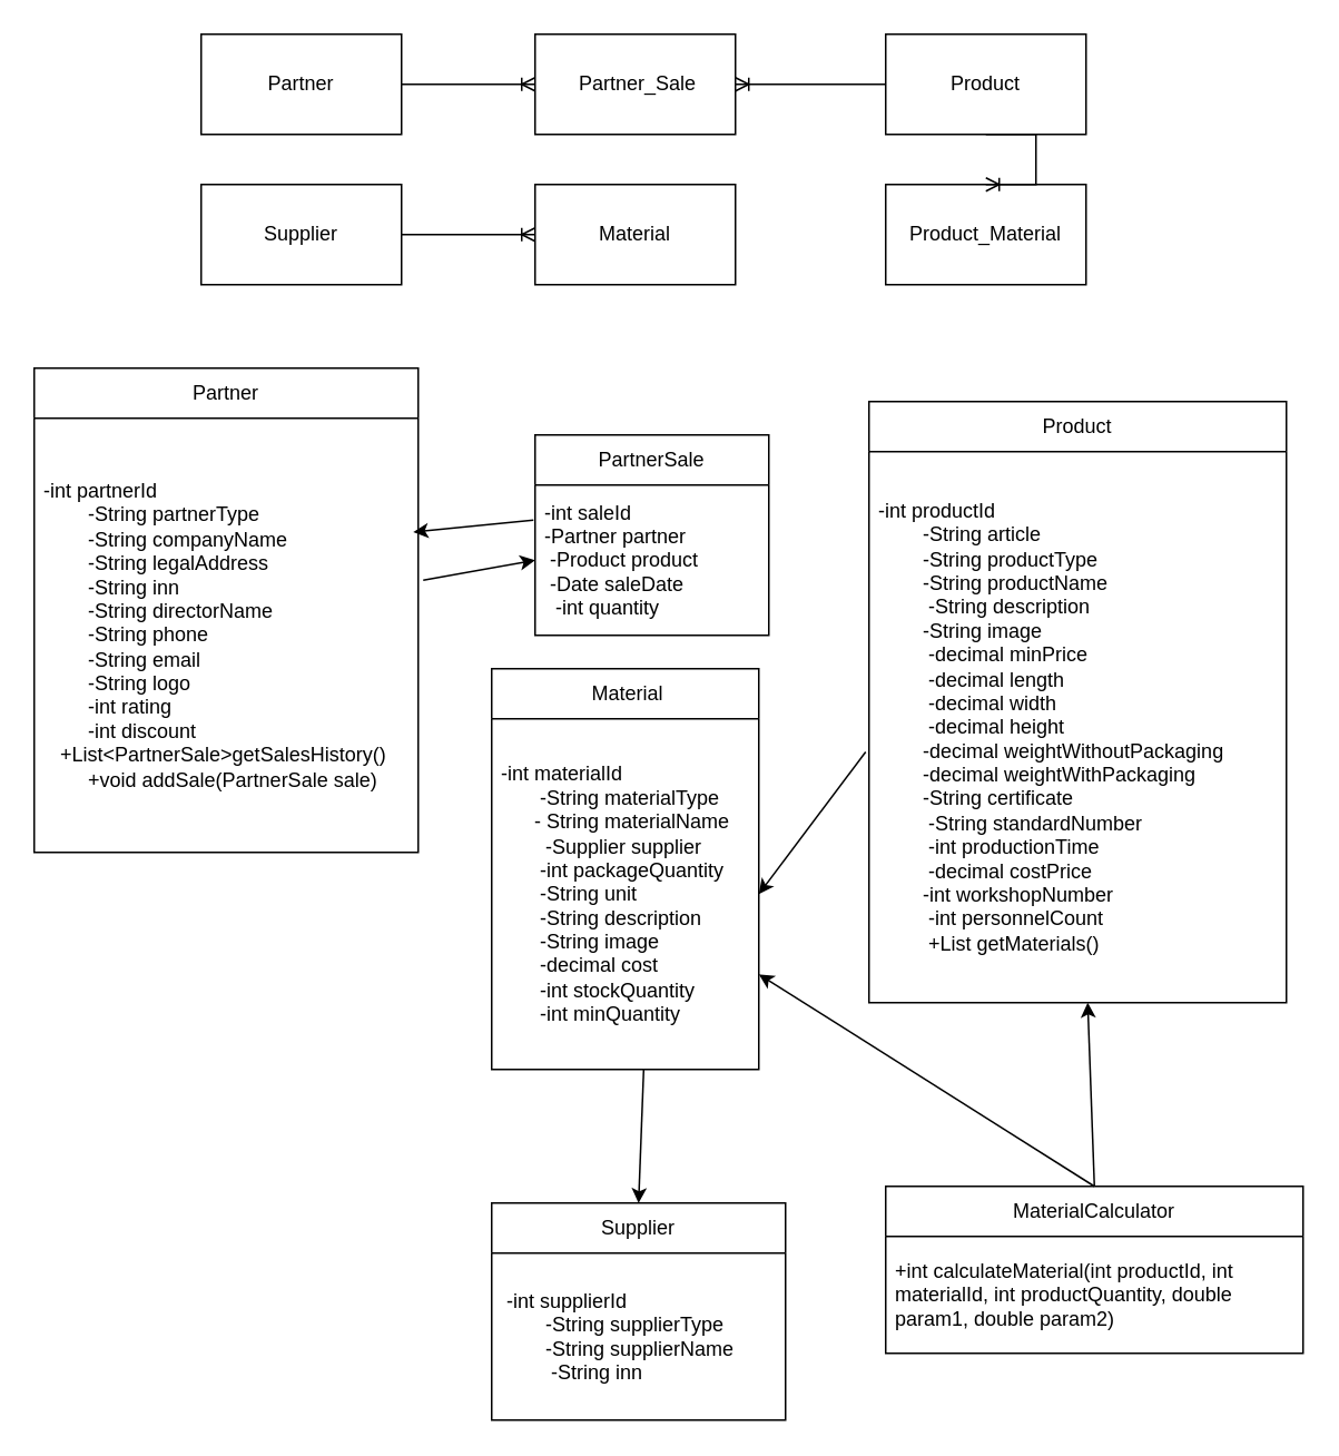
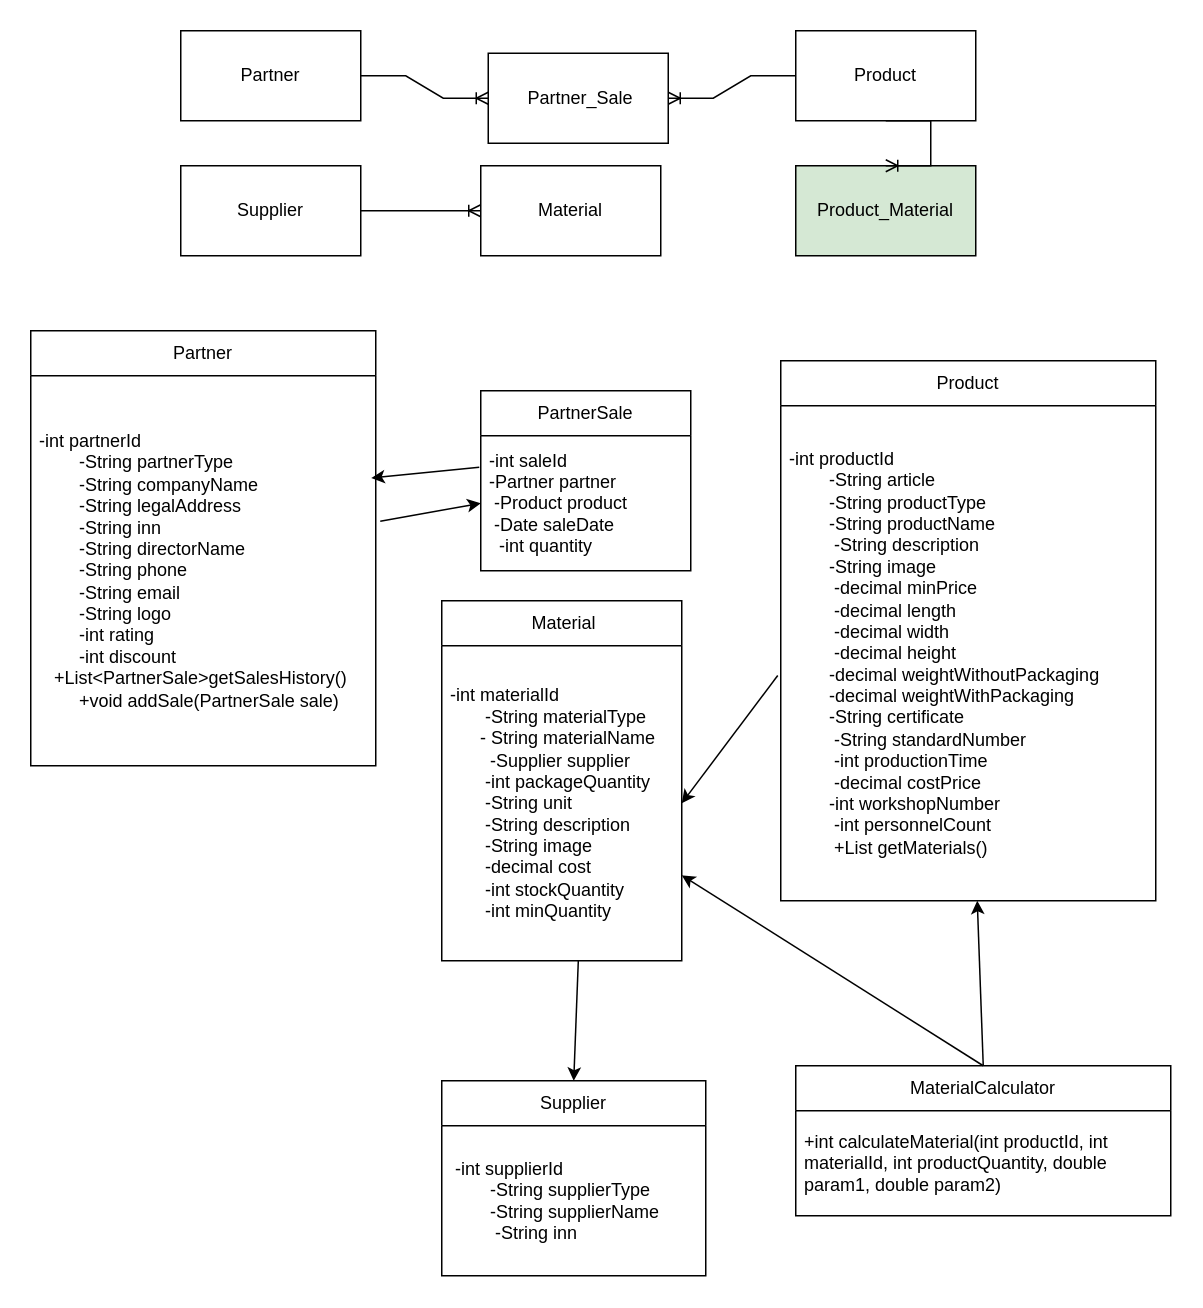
  <mxCell id="0" />
  <mxCell id="1" parent="0" />
  <mxCell id="2" value="Partner" style="rounded=0;whiteSpace=wrap;html=1;" vertex="1" parent="1"><mxGeometry x="120" y="20" width="120" height="60" as="geometry" /></mxCell>
- <mxCell id="3" value="&amp;nbsp;Partner_Sale" style="rounded=0;whiteSpace=wrap;html=1;" vertex="1" parent="1"><mxGeometry x="320" y="20" width="120" height="60" as="geometry" /></mxCell>
+ <mxCell id="3" value="&amp;nbsp;Partner_Sale" style="rounded=0;whiteSpace=wrap;html=1;" vertex="1" parent="1"><mxGeometry x="325" y="35" width="120" height="60" as="geometry" /></mxCell>
  <mxCell id="4" value="Product" style="rounded=0;whiteSpace=wrap;html=1;" vertex="1" parent="1"><mxGeometry x="530" y="20" width="120" height="60" as="geometry" /></mxCell>
- <mxCell id="5" value="Product_Material" style="rounded=0;whiteSpace=wrap;html=1;" vertex="1" parent="1"><mxGeometry x="530" y="110" width="120" height="60" as="geometry" /></mxCell>
+ <mxCell id="5" value="Product_Material" style="rounded=0;whiteSpace=wrap;html=1;fillColor=#d5e8d4;" vertex="1" parent="1"><mxGeometry x="530" y="110" width="120" height="60" as="geometry" /></mxCell>
  <mxCell id="6" value="Material" style="rounded=0;whiteSpace=wrap;html=1;" vertex="1" parent="1"><mxGeometry x="320" y="110" width="120" height="60" as="geometry" /></mxCell>
  <mxCell id="7" value="Supplier" style="rounded=0;whiteSpace=wrap;html=1;" vertex="1" parent="1"><mxGeometry x="120" y="110" width="120" height="60" as="geometry" /></mxCell>
  <mxCell id="8" value="" style="edgeStyle=entityRelationEdgeStyle;fontSize=12;html=1;endArrow=ERoneToMany;rounded=0;exitX=1;exitY=0.5;exitDx=0;exitDy=0;entryX=0;entryY=0.5;entryDx=0;entryDy=0;" edge="1" parent="1" source="2" target="3"><mxGeometry width="100" height="100" relative="1" as="geometry"><mxPoint x="290" y="450" as="sourcePoint" /><mxPoint x="390" y="350" as="targetPoint" /></mxGeometry></mxCell>
  <mxCell id="9" value="" style="edgeStyle=entityRelationEdgeStyle;fontSize=12;html=1;endArrow=ERoneToMany;rounded=0;entryX=1;entryY=0.5;entryDx=0;entryDy=0;exitX=0;exitY=0.5;exitDx=0;exitDy=0;" edge="1" parent="1" source="4" target="3"><mxGeometry width="100" height="100" relative="1" as="geometry"><mxPoint x="430" y="560" as="sourcePoint" /><mxPoint x="530" y="460" as="targetPoint" /></mxGeometry></mxCell>
  <mxCell id="10" value="" style="edgeStyle=entityRelationEdgeStyle;fontSize=12;html=1;endArrow=ERoneToMany;rounded=0;exitX=0.5;exitY=1;exitDx=0;exitDy=0;entryX=0.5;entryY=0;entryDx=0;entryDy=0;" edge="1" parent="1" source="4" target="5"><mxGeometry width="100" height="100" relative="1" as="geometry"><mxPoint x="610" y="100" as="sourcePoint" /><mxPoint x="480" y="160" as="targetPoint" /><Array as="points"><mxPoint x="610" y="160" /><mxPoint x="600" y="150" /></Array></mxGeometry></mxCell>
  <mxCell id="11" value="" style="edgeStyle=entityRelationEdgeStyle;fontSize=12;html=1;endArrow=ERoneToMany;rounded=0;entryX=0;entryY=0.5;entryDx=0;entryDy=0;exitX=1;exitY=0.5;exitDx=0;exitDy=0;" edge="1" parent="1" source="7" target="6"><mxGeometry width="100" height="100" relative="1" as="geometry"><mxPoint x="300" y="500" as="sourcePoint" /><mxPoint x="400" y="400" as="targetPoint" /></mxGeometry></mxCell>
  <mxCell id="12" value="Partner" style="swimlane;fontStyle=0;childLayout=stackLayout;horizontal=1;startSize=30;horizontalStack=0;resizeParent=1;resizeParentMax=0;resizeLast=0;collapsible=1;marginBottom=0;whiteSpace=wrap;html=1;" vertex="1" parent="1"><mxGeometry x="20" y="220" width="230" height="290" as="geometry" /></mxCell>
  <mxCell id="13" value="&lt;div&gt;-int partnerId&lt;/div&gt;&lt;div&gt;&amp;nbsp; &amp;nbsp; &amp;nbsp; &amp;nbsp; -String partnerType&lt;/div&gt;&lt;div&gt;&amp;nbsp; &amp;nbsp; &amp;nbsp; &amp;nbsp; -String companyName&lt;/div&gt;&lt;div&gt;&amp;nbsp; &amp;nbsp; &amp;nbsp; &amp;nbsp; -String legalAddress&lt;/div&gt;&lt;div&gt;&amp;nbsp; &amp;nbsp; &amp;nbsp; &amp;nbsp; -String inn&lt;/div&gt;&lt;div&gt;&amp;nbsp; &amp;nbsp; &amp;nbsp; &amp;nbsp; -String directorName&lt;/div&gt;&lt;div&gt;&amp;nbsp; &amp;nbsp; &amp;nbsp; &amp;nbsp; -String phone&lt;/div&gt;&lt;div&gt;&amp;nbsp; &amp;nbsp; &amp;nbsp; &amp;nbsp; -String email&lt;/div&gt;&lt;div&gt;&amp;nbsp; &amp;nbsp; &amp;nbsp; &amp;nbsp; -String logo&lt;/div&gt;&lt;div&gt;&amp;nbsp; &amp;nbsp; &amp;nbsp; &amp;nbsp; -int rating&lt;/div&gt;&lt;div&gt;&amp;nbsp; &amp;nbsp; &amp;nbsp; &amp;nbsp; -int discount&lt;/div&gt;&lt;div&gt;&amp;nbsp; &amp;nbsp;+List&amp;lt;PartnerSale&amp;gt;getSalesHistory()&lt;/div&gt;&lt;div&gt;&amp;nbsp; &amp;nbsp; &amp;nbsp; &amp;nbsp; +void addSale(PartnerSale sale)&lt;/div&gt;" style="text;strokeColor=none;fillColor=none;align=left;verticalAlign=middle;spacingLeft=4;spacingRight=4;overflow=hidden;points=[[0,0.5],[1,0.5]];portConstraint=eastwest;rotatable=0;whiteSpace=wrap;html=1;" vertex="1" parent="12"><mxGeometry y="30" width="230" height="260" as="geometry" /></mxCell>
  <mxCell id="14" value="PartnerSale" style="swimlane;fontStyle=0;childLayout=stackLayout;horizontal=1;startSize=30;horizontalStack=0;resizeParent=1;resizeParentMax=0;resizeLast=0;collapsible=1;marginBottom=0;whiteSpace=wrap;html=1;" vertex="1" parent="1"><mxGeometry x="320" y="260" width="140" height="120" as="geometry" /></mxCell>
  <mxCell id="15" value="&lt;div&gt;-int saleId&lt;/div&gt;&lt;div&gt;-Partner partner&lt;/div&gt;&lt;div&gt;&amp;nbsp;-Product product&lt;/div&gt;&lt;div&gt;&amp;nbsp;-Date saleDate&lt;/div&gt;&lt;div&gt;&amp;nbsp; -int quantity&lt;/div&gt;" style="text;strokeColor=none;fillColor=none;align=left;verticalAlign=middle;spacingLeft=4;spacingRight=4;overflow=hidden;points=[[0,0.5],[1,0.5]];portConstraint=eastwest;rotatable=0;whiteSpace=wrap;html=1;" vertex="1" parent="14"><mxGeometry y="30" width="140" height="90" as="geometry" /></mxCell>
  <mxCell id="16" value="MaterialCalculator" style="swimlane;fontStyle=0;childLayout=stackLayout;horizontal=1;startSize=30;horizontalStack=0;resizeParent=1;resizeParentMax=0;resizeLast=0;collapsible=1;marginBottom=0;whiteSpace=wrap;html=1;" vertex="1" parent="1"><mxGeometry x="530" y="710" width="250" height="100" as="geometry" /></mxCell>
  <mxCell id="17" value="+int calculateMaterial(int productId, int materialId, int productQuantity, double param1, double param2)" style="text;strokeColor=none;fillColor=none;align=left;verticalAlign=middle;spacingLeft=4;spacingRight=4;overflow=hidden;points=[[0,0.5],[1,0.5]];portConstraint=eastwest;rotatable=0;whiteSpace=wrap;html=1;" vertex="1" parent="16"><mxGeometry y="30" width="250" height="70" as="geometry" /></mxCell>
  <mxCell id="18" value="Supplier" style="swimlane;fontStyle=0;childLayout=stackLayout;horizontal=1;startSize=30;horizontalStack=0;resizeParent=1;resizeParentMax=0;resizeLast=0;collapsible=1;marginBottom=0;whiteSpace=wrap;html=1;" vertex="1" parent="1"><mxGeometry x="294" y="720" width="176" height="130" as="geometry" /></mxCell>
  <mxCell id="19" value="&lt;div&gt;&amp;nbsp;-int supplierId&lt;/div&gt;&lt;div&gt;&amp;nbsp; &amp;nbsp; &amp;nbsp; &amp;nbsp; -String supplierType&lt;/div&gt;&lt;div&gt;&amp;nbsp; &amp;nbsp; &amp;nbsp; &amp;nbsp; -String supplierName&lt;/div&gt;&lt;div&gt;&amp;nbsp; &amp;nbsp; &amp;nbsp; &amp;nbsp; &amp;nbsp;-String inn&lt;/div&gt;" style="text;strokeColor=none;fillColor=none;align=left;verticalAlign=middle;spacingLeft=4;spacingRight=4;overflow=hidden;points=[[0,0.5],[1,0.5]];portConstraint=eastwest;rotatable=0;whiteSpace=wrap;html=1;" vertex="1" parent="18"><mxGeometry y="30" width="176" height="100" as="geometry" /></mxCell>
  <mxCell id="20" value="Product" style="swimlane;fontStyle=0;childLayout=stackLayout;horizontal=1;startSize=30;horizontalStack=0;resizeParent=1;resizeParentMax=0;resizeLast=0;collapsible=1;marginBottom=0;whiteSpace=wrap;html=1;" vertex="1" parent="1"><mxGeometry x="520" y="240" width="250" height="360" as="geometry" /></mxCell>
  <mxCell id="21" value="-int productId&#10;        -String article&#10;        -String productType&#10;        -String productName&#10;         -String description&#10;        -String image&#10;         -decimal minPrice&#10;         -decimal length&#10;         -decimal width&#10;         -decimal height&#10;        -decimal weightWithoutPackaging&#10;        -decimal weightWithPackaging&#10;        -String certificate&#10;         -String standardNumber&#10;         -int productionTime&#10;         -decimal costPrice&#10;        -int workshopNumber&#10;         -int personnelCount&#10;         +List&lt;Material&gt; getMaterials()" style="text;strokeColor=none;fillColor=none;align=left;verticalAlign=middle;spacingLeft=4;spacingRight=4;overflow=hidden;points=[[0,0.5],[1,0.5]];portConstraint=eastwest;rotatable=0;whiteSpace=wrap;html=1;" vertex="1" parent="20"><mxGeometry y="30" width="250" height="330" as="geometry" /></mxCell>
  <mxCell id="22" value="&amp;nbsp;Material" style="swimlane;fontStyle=0;childLayout=stackLayout;horizontal=1;startSize=30;horizontalStack=0;resizeParent=1;resizeParentMax=0;resizeLast=0;collapsible=1;marginBottom=0;whiteSpace=wrap;html=1;" vertex="1" parent="1"><mxGeometry x="294" y="400" width="160" height="240" as="geometry" /></mxCell>
  <mxCell id="23" value="&lt;div&gt;-int materialId&lt;/div&gt;&lt;div&gt;&amp;nbsp; &amp;nbsp; &amp;nbsp; &amp;nbsp;-String materialType&lt;/div&gt;&lt;div&gt;&amp;nbsp; &amp;nbsp; &amp;nbsp; - String materialName&lt;/div&gt;&lt;div&gt;&amp;nbsp; &amp;nbsp; &amp;nbsp; &amp;nbsp; -Supplier supplier&lt;/div&gt;&lt;div&gt;&amp;nbsp; &amp;nbsp; &amp;nbsp; &amp;nbsp;-int packageQuantity&lt;/div&gt;&lt;div&gt;&amp;nbsp; &amp;nbsp; &amp;nbsp; &amp;nbsp;-String unit&lt;/div&gt;&lt;div&gt;&amp;nbsp; &amp;nbsp; &amp;nbsp; &amp;nbsp;-String description&lt;/div&gt;&lt;div&gt;&amp;nbsp; &amp;nbsp; &amp;nbsp; &amp;nbsp;-String image&lt;/div&gt;&lt;div&gt;&amp;nbsp; &amp;nbsp; &amp;nbsp; &amp;nbsp;-decimal cost&lt;/div&gt;&lt;div&gt;&amp;nbsp; &amp;nbsp; &amp;nbsp; &amp;nbsp;-int stockQuantity&lt;/div&gt;&lt;div&gt;&amp;nbsp; &amp;nbsp; &amp;nbsp; &amp;nbsp;-int minQuantity&lt;/div&gt;" style="text;strokeColor=none;fillColor=none;align=left;verticalAlign=middle;spacingLeft=4;spacingRight=4;overflow=hidden;points=[[0,0.5],[1,0.5]];portConstraint=eastwest;rotatable=0;whiteSpace=wrap;html=1;" vertex="1" parent="22"><mxGeometry y="30" width="160" height="210" as="geometry" /></mxCell>
  <mxCell id="24" value="" style="endArrow=classic;html=1;rounded=0;exitX=1.013;exitY=0.373;exitDx=0;exitDy=0;exitPerimeter=0;entryX=0;entryY=0.5;entryDx=0;entryDy=0;" edge="1" parent="1" source="13" target="15"><mxGeometry width="50" height="50" relative="1" as="geometry"><mxPoint x="360" y="500" as="sourcePoint" /><mxPoint x="410" y="450" as="targetPoint" /></mxGeometry></mxCell>
  <mxCell id="25" value="" style="endArrow=classic;html=1;rounded=0;exitX=-0.007;exitY=0.233;exitDx=0;exitDy=0;exitPerimeter=0;entryX=0.987;entryY=0.262;entryDx=0;entryDy=0;entryPerimeter=0;" edge="1" parent="1" source="15" target="13"><mxGeometry width="50" height="50" relative="1" as="geometry"><mxPoint x="263" y="357" as="sourcePoint" /><mxPoint x="330" y="345" as="targetPoint" /></mxGeometry></mxCell>
  <mxCell id="26" value="" style="endArrow=classic;html=1;rounded=0;exitX=-0.008;exitY=0.545;exitDx=0;exitDy=0;exitPerimeter=0;entryX=1;entryY=0.5;entryDx=0;entryDy=0;" edge="1" parent="1" source="21" target="23"><mxGeometry width="50" height="50" relative="1" as="geometry"><mxPoint x="632" y="640" as="sourcePoint" /><mxPoint x="560" y="647" as="targetPoint" /></mxGeometry></mxCell>
  <mxCell id="27" value="" style="endArrow=classic;html=1;rounded=0;exitX=0.569;exitY=1;exitDx=0;exitDy=0;exitPerimeter=0;entryX=0.5;entryY=0;entryDx=0;entryDy=0;" edge="1" parent="1" source="23" target="18"><mxGeometry width="50" height="50" relative="1" as="geometry"><mxPoint x="628" y="600" as="sourcePoint" /><mxPoint x="580" y="765" as="targetPoint" /></mxGeometry></mxCell>
  <mxCell id="28" value="" style="endArrow=classic;html=1;rounded=0;exitX=0.5;exitY=0;exitDx=0;exitDy=0;entryX=0.524;entryY=1;entryDx=0;entryDy=0;entryPerimeter=0;" edge="1" parent="1" source="16" target="21"><mxGeometry width="50" height="50" relative="1" as="geometry"><mxPoint x="405" y="660" as="sourcePoint" /><mxPoint x="402" y="740" as="targetPoint" /></mxGeometry></mxCell>
  <mxCell id="29" value="" style="endArrow=classic;html=1;rounded=0;exitX=0.5;exitY=0;exitDx=0;exitDy=0;entryX=1.025;entryY=0.681;entryDx=0;entryDy=0;entryPerimeter=0;" edge="1" parent="1" source="16"><mxGeometry width="50" height="50" relative="1" as="geometry"><mxPoint x="651" y="720" as="sourcePoint" /><mxPoint x="454" y="583.01" as="targetPoint" /></mxGeometry></mxCell>
